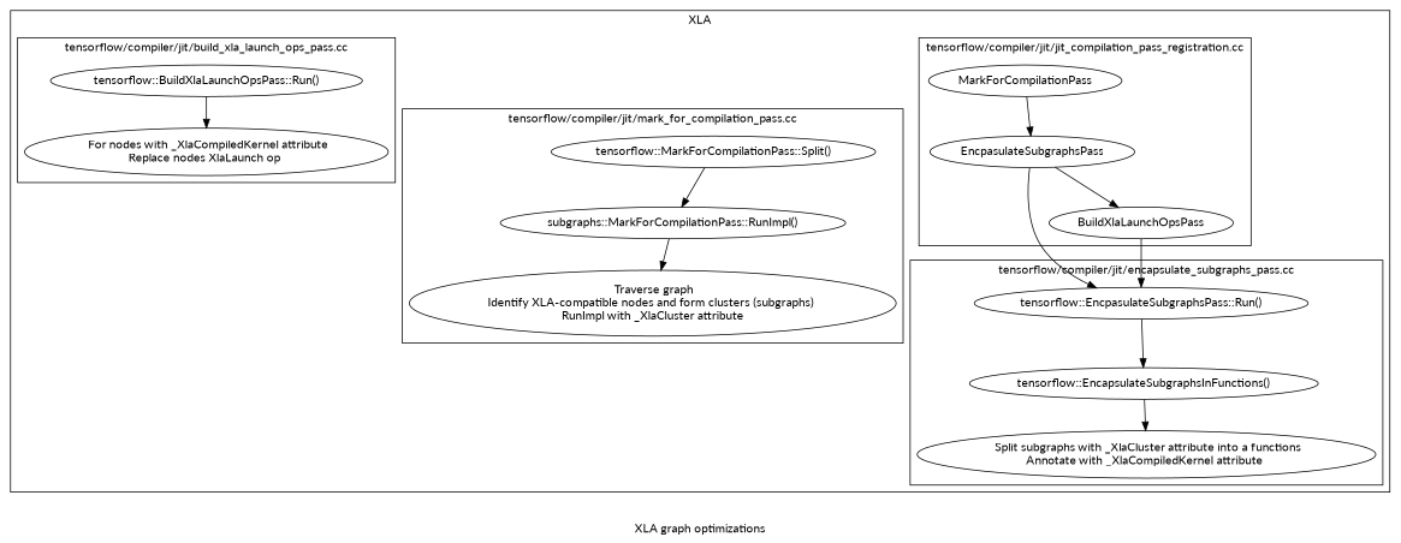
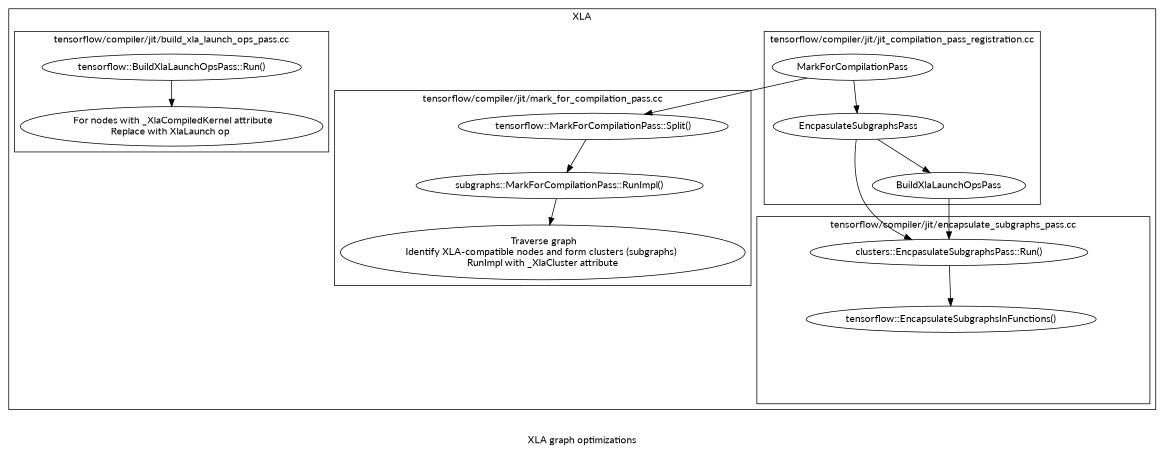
  digraph {
    fontname=Lato
    label="XLA graph optimizations"
    node [fontname=Lato]
    edge [fontname=Lato]
    n1 [label=MarkForCompilationPass]
    n2 [label=EncpasulateSubgraphsPass]
    n3 [label=BuildXlaLaunchOpsPass]
    n4 [label="tensorflow::MarkForCompilationPass::Split()"]
    n5 [label="subgraphs::MarkForCompilationPass::RunImpl()"]
    n6 [label=< Traverse graph<br/>Identify XLA-compatible nodes and form clusters (subgraphs) <br/> RunImpl with _XlaCluster attribute >]
-   n7 [label="tensorflow::EncpasulateSubgraphsPass::Run()"]
+   n7 [label="clusters::EncpasulateSubgraphsPass::Run()"]
    n8 [label="tensorflow::EncapsulateSubgraphsInFunctions()"]
-   n9 [label=< Split subgraphs with _XlaCluster attribute into a functions<br/>Annotate with _XlaCompiledKernel attribute >]
    n10 [label="tensorflow::BuildXlaLaunchOpsPass::Run()"]
-   n11 [label=< For nodes with _XlaCompiledKernel attribute<br/>Replace nodes XlaLaunch op >]
+   n11 [label=< For nodes with _XlaCompiledKernel attribute<br/>Replace with XlaLaunch op >]
    subgraph cluster_1 {
      label=XLA
      subgraph cluster_2 {
        label="tensorflow/compiler/jit/jit_compilation_pass_registration.cc"
        n1
        n2
        n3
      }
      subgraph cluster_3 {
        label="tensorflow/compiler/jit/mark_for_compilation_pass.cc"
        n4
        n5
        n6
      }
      subgraph cluster_4 {
        label="tensorflow/compiler/jit/encapsulate_subgraphs_pass.cc"
        n7
        n8
-       n9
      }
      subgraph cluster_5 {
        label="tensorflow/compiler/jit/build_xla_launch_ops_pass.cc"
        n10
        n11
      }
    }
    n1 -> n2
+   n1 -> n4
    n2 -> n3
    n2 -> n7
    n3 -> n7
    n4 -> n5
    n5 -> n6
    n7 -> n8
-   n8 -> n9
    n10 -> n11
  }
